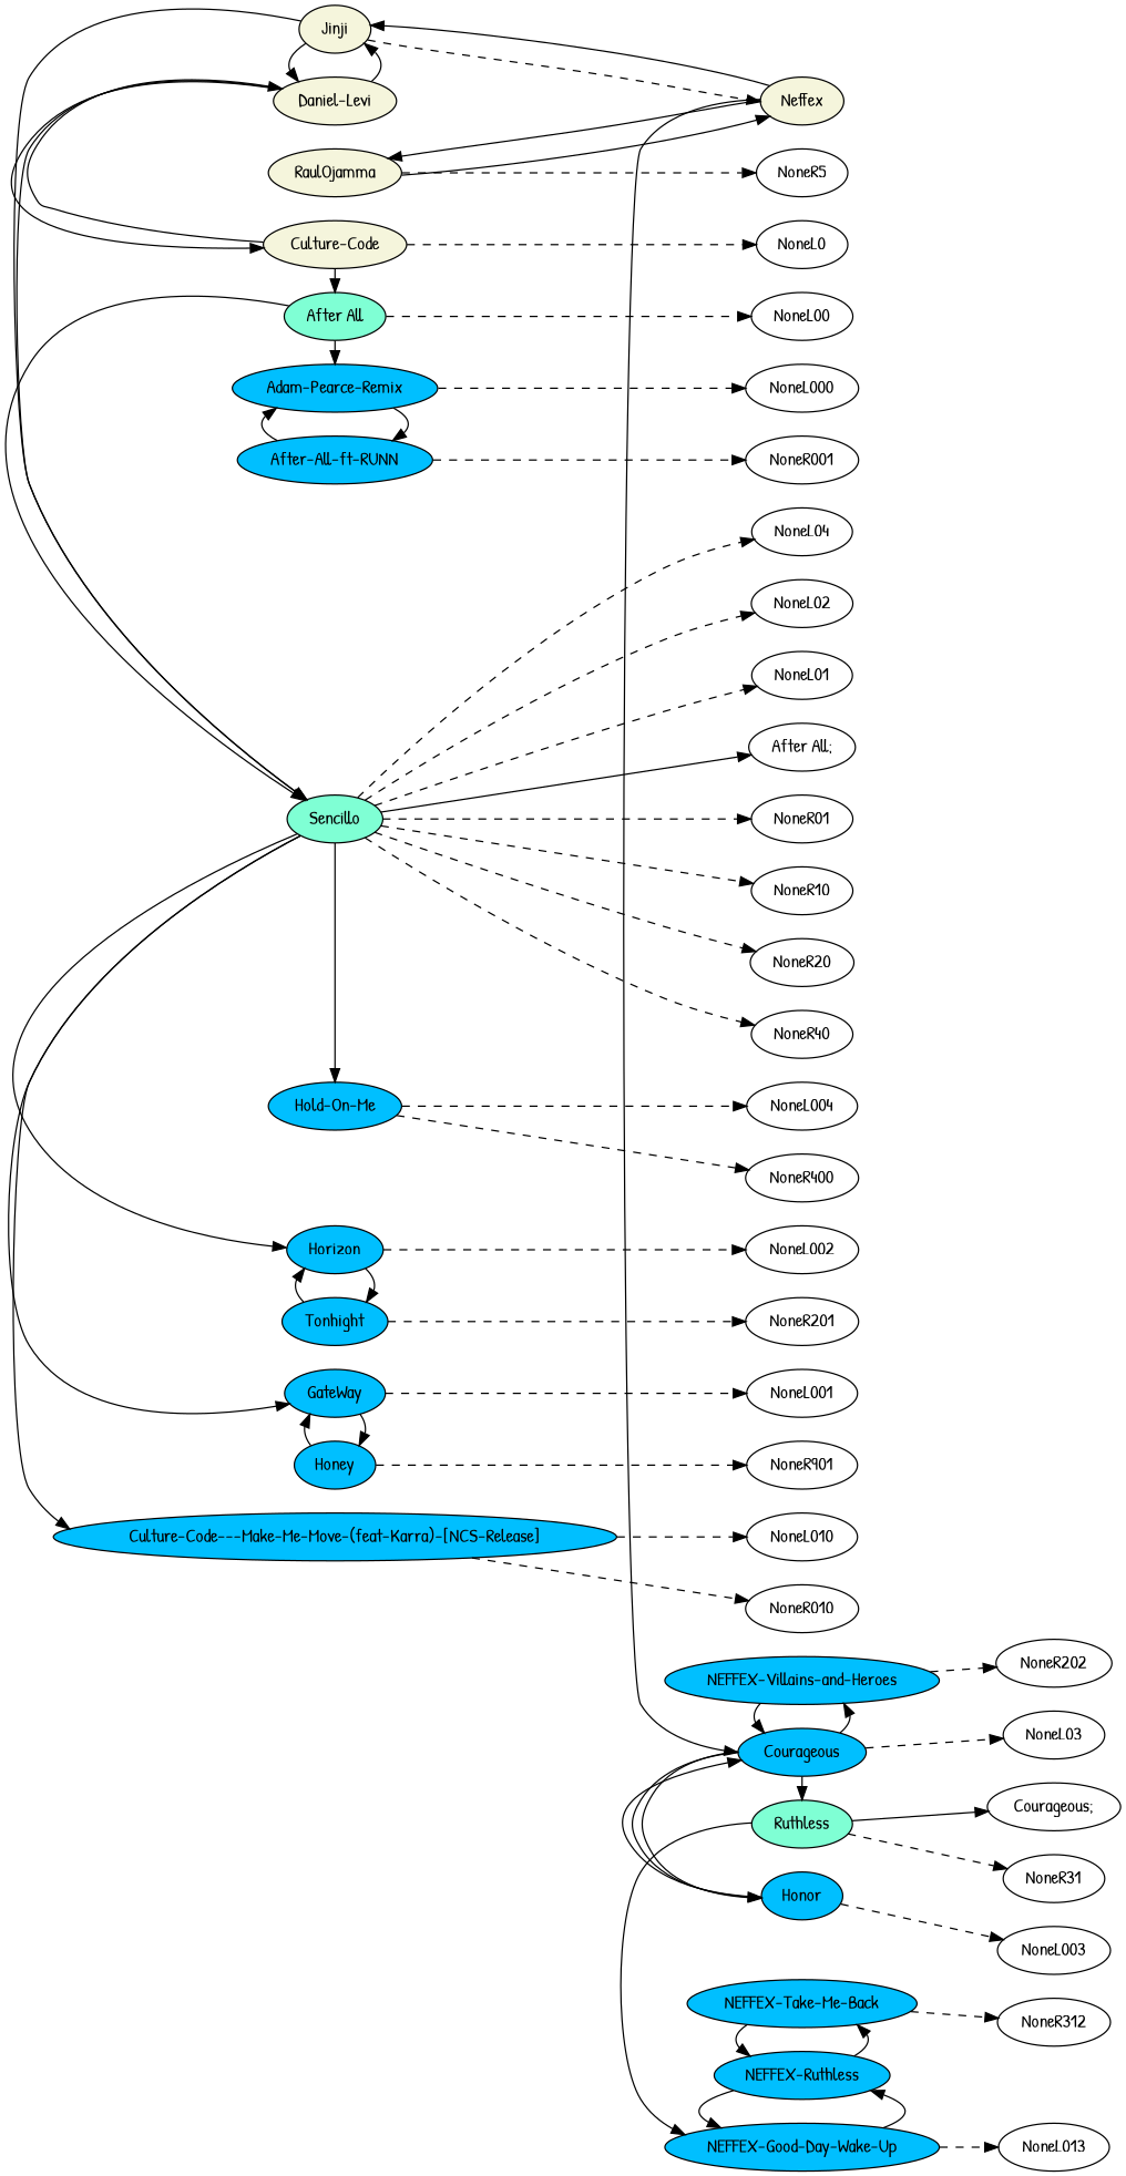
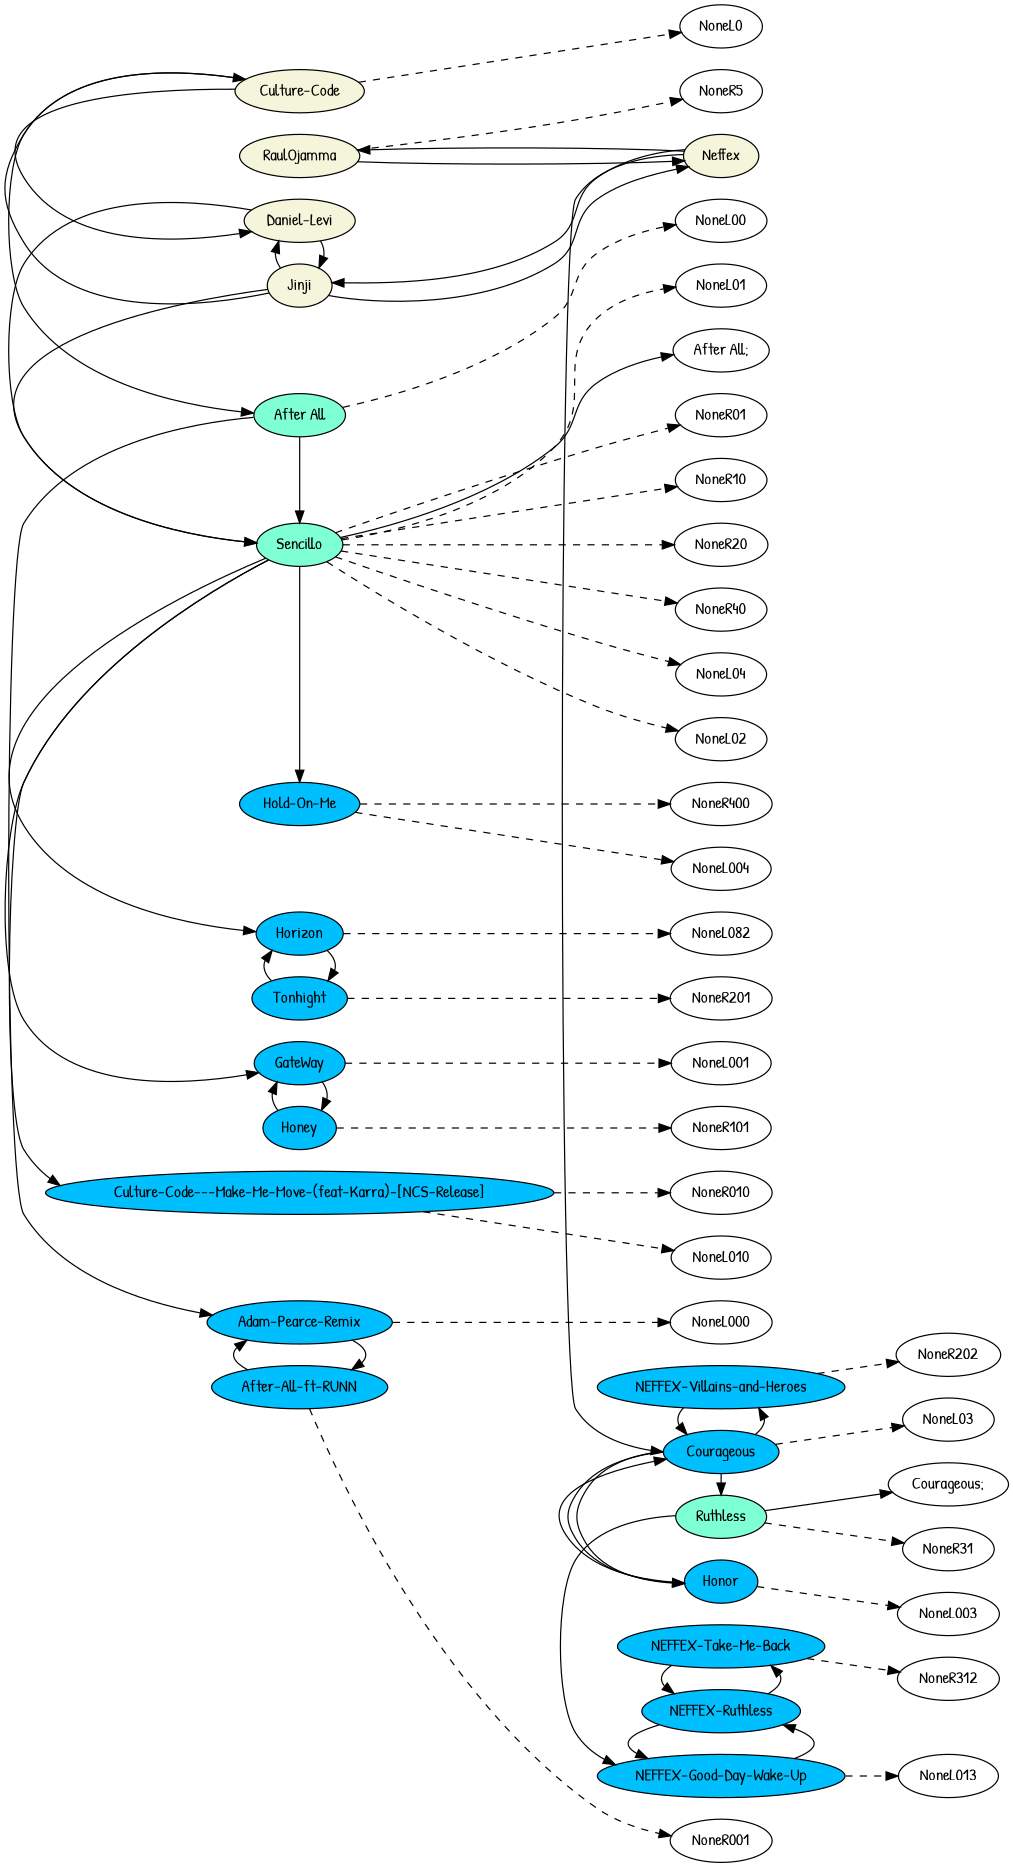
  digraph {
    fontname="Patrick Hand"
    labelloc=t
    rankdir=LR
    node [fontname="Patrick Hand"]
    edge [fontname="Patrick Hand" weigth=1000]
    "After All" [fillcolor=aquamarine style=filled]
    "Adam-Pearce-Remix" [fillcolor=deepskyblue style=filled]
    "After-All-ft-RUNN" [fillcolor=deepskyblue style=filled]
    Sencillo [fillcolor=aquamarine style=filled]
    "Culture-Code---Make-Me-Move-(feat-Karra)-[NCS-Release]" [fillcolor=deepskyblue style=filled]
    "Culture-Code" [fillcolor=beige style=filled]
    GateWay [fillcolor=deepskyblue style=filled]
    Honey [fillcolor=deepskyblue style=filled]
    "Daniel-Levi" [fillcolor=beige style=filled]
    Horizon [fillcolor=deepskyblue style=filled]
    Tonhight [fillcolor=deepskyblue style=filled]
    Jinji [fillcolor=beige style=filled]
    Courageous [fillcolor=deepskyblue style=filled]
    Honor [fillcolor=deepskyblue style=filled]
    "NEFFEX-Villains-and-Heroes" [fillcolor=deepskyblue style=filled]
    Ruthless [fillcolor=aquamarine style=filled]
    "NEFFEX-Good-Day-Wake-Up" [fillcolor=deepskyblue style=filled]
    "NEFFEX-Ruthless" [fillcolor=deepskyblue style=filled]
    "NEFFEX-Take-Me-Back" [fillcolor=deepskyblue style=filled]
    Neffex [fillcolor=beige style=filled]
    "Hold-On-Me" [fillcolor=deepskyblue style=filled]
    RaulOjamma [fillcolor=beige style=filled]
    NoneL00
    NoneL000
    NoneR001
    NoneR01
    NoneR10
    NoneR20
    NoneR40
    NoneL04
    NoneL02
    NoneL01
    "After All;"
    NoneR010
    NoneL010
    NoneL0
    NoneL001
-   NoneR101 [label=NoneR901]
-   NoneL002
+   NoneR101
+   NoneL002 [label=NoneL082]
    NoneR201
    NoneL03
    NoneL003
    n43 [label=NoneR202]
    NoneR31
    "Courageous;"
    NoneL013
    NoneR312
    NoneR400
    NoneL004
    NoneR5
    subgraph sub_1 {
      subgraph sub_2 {
        rank=same
        rankdir=TB
        "Culture-Code"
        subgraph sub_3 {
          rank=same
          rankdir=TB
          "After All"
          "Adam-Pearce-Remix"
          "After-All-ft-RUNN"
        }
        subgraph sub_4 {
          rank=same
          rankdir=TB
          Sencillo
          "Culture-Code---Make-Me-Move-(feat-Karra)-[NCS-Release]"
        }
      }
      subgraph sub_5 {
        rank=same
        rankdir=TB
        "Daniel-Levi"
        subgraph sub_6 {
          rank=same
          rankdir=TB
          Sencillo
          GateWay
          Honey
        }
      }
      subgraph sub_7 {
        rank=same
        rankdir=TB
        Jinji
        subgraph sub_8 {
          rank=same
          rankdir=TB
          Sencillo
          Horizon
          Tonhight
        }
      }
      subgraph sub_9 {
        rank=same
        rankdir=TB
        Neffex
        subgraph sub_10 {
          rank=same
          rankdir=TB
          Courageous
          Honor
          "NEFFEX-Villains-and-Heroes"
        }
        subgraph sub_11 {
          rank=same
          rankdir=TB
          Ruthless
          "NEFFEX-Good-Day-Wake-Up"
          "NEFFEX-Ruthless"
          "NEFFEX-Take-Me-Back"
        }
      }
      subgraph sub_12 {
        rank=same
        rankdir=TB
        RaulOjamma
        subgraph sub_13 {
          rank=same
          rankdir=TB
          Sencillo
          "Hold-On-Me"
        }
      }
    }
    "After All" -> "Adam-Pearce-Remix"
    "After All" -> Sencillo
    "After All" -> NoneL00 [style=dashed]
    "Adam-Pearce-Remix" -> "After-All-ft-RUNN"
    "Adam-Pearce-Remix" -> NoneL000 [style=dashed]
    "After-All-ft-RUNN" -> "Adam-Pearce-Remix"
    "After-All-ft-RUNN" -> NoneR001 [style=dashed]
    Sencillo -> "Culture-Code---Make-Me-Move-(feat-Karra)-[NCS-Release]"
    Sencillo -> GateWay
    Sencillo -> Horizon
    Sencillo -> "Hold-On-Me"
    Sencillo -> NoneR01 [style=dashed]
    Sencillo -> NoneR10 [style=dashed]
    Sencillo -> NoneR20 [style=dashed]
    Sencillo -> NoneR40 [style=dashed]
    Sencillo -> NoneL04 [style=dashed]
    Sencillo -> NoneL02 [style=dashed]
    Sencillo -> NoneL01 [style=dashed]
    Sencillo -> "After All;"
    "Culture-Code---Make-Me-Move-(feat-Karra)-[NCS-Release]" -> NoneR010 [style=dashed]
    "Culture-Code---Make-Me-Move-(feat-Karra)-[NCS-Release]" -> NoneL010 [style=dashed]
    "Culture-Code" -> "After All"
    "Culture-Code" -> "Daniel-Levi"
    "Culture-Code" -> NoneL0 [style=dashed]
    GateWay -> Honey
    GateWay -> NoneL001 [style=dashed]
    Honey -> GateWay
    Honey -> NoneR101 [style=dashed]
    "Daniel-Levi" -> Sencillo
-   "Daniel-Levi" -> "Culture-Code"
+   Jinji -> "Culture-Code"
    "Daniel-Levi" -> Jinji
    Horizon -> Tonhight
    Horizon -> NoneL002 [style=dashed]
    Tonhight -> Horizon
    Tonhight -> NoneR201 [style=dashed]
    Jinji -> Sencillo
    Jinji -> "Daniel-Levi"
-   Jinji -> Neffex [style=dashed]
+   Jinji -> Neffex
    Courageous -> Honor
    Courageous -> Honor
    Courageous -> "NEFFEX-Villains-and-Heroes"
    Courageous -> Ruthless
    Courageous -> NoneL03 [style=dashed]
    Honor -> Courageous
    Honor -> NoneL003 [style=dashed]
    "NEFFEX-Villains-and-Heroes" -> Courageous
    "NEFFEX-Villains-and-Heroes" -> n43 [style=dashed]
    Ruthless -> "NEFFEX-Good-Day-Wake-Up"
    Ruthless -> NoneR31 [style=dashed]
    Ruthless -> "Courageous;"
    "NEFFEX-Good-Day-Wake-Up" -> "NEFFEX-Ruthless"
    "NEFFEX-Good-Day-Wake-Up" -> NoneL013 [style=dashed]
    "NEFFEX-Ruthless" -> "NEFFEX-Good-Day-Wake-Up"
    "NEFFEX-Ruthless" -> "NEFFEX-Take-Me-Back"
    "NEFFEX-Take-Me-Back" -> "NEFFEX-Ruthless"
    "NEFFEX-Take-Me-Back" -> NoneR312 [style=dashed]
    Neffex -> Jinji
    Neffex -> Courageous
    Neffex -> RaulOjamma
    "Hold-On-Me" -> NoneR400 [style=dashed]
    "Hold-On-Me" -> NoneL004 [style=dashed]
    RaulOjamma -> Neffex
    RaulOjamma -> NoneR5 [style=dashed]
  }
